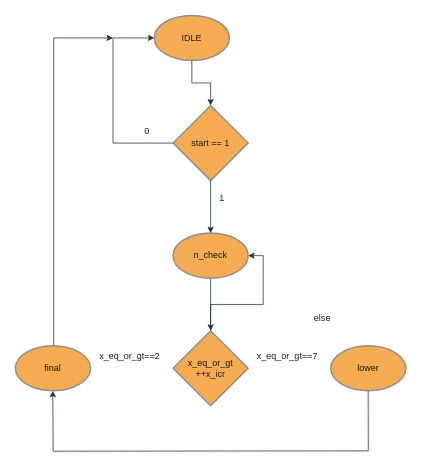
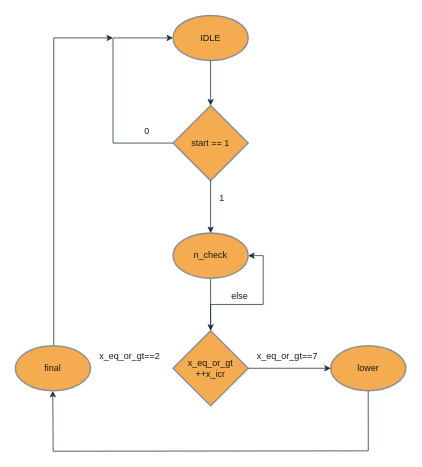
  <mxCell id="0" />
  <mxCell id="1" parent="0" />
  <mxCell id="2" style="edgeStyle=orthogonalEdgeStyle;rounded=0;orthogonalLoop=1;jettySize=auto;html=1;strokeColor=#182E3E;fontColor=#1A1A1A;entryX=0;entryY=0.5;entryDx=0;entryDy=0;entryPerimeter=0;" edge="1" parent="1" target="4"><mxGeometry relative="1" as="geometry"><mxPoint x="229.97" y="40.03" as="targetPoint" /><mxPoint x="239.97" y="190.064" as="sourcePoint" /><Array as="points"><mxPoint x="150" y="190" /><mxPoint x="150" y="50" /></Array></mxGeometry></mxCell>
  <mxCell id="3" value="start == 1" style="strokeWidth=2;html=1;shape=mxgraph.flowchart.decision;whiteSpace=wrap;strokeColor=#909090;fontColor=#1A1A1A;fillColor=#F5AB50;" vertex="1" parent="1"><mxGeometry x="230" y="140" width="100" height="100" as="geometry" /></mxCell>
- <mxCell id="4" value="IDLE" style="strokeWidth=2;html=1;shape=mxgraph.flowchart.start_1;whiteSpace=wrap;strokeColor=#909090;fontColor=#1A1A1A;fillColor=#F5AB50;" vertex="1" parent="1"><mxGeometry x="205" y="20" width="100" height="60" as="geometry" /></mxCell>
+ <mxCell id="4" value="IDLE" style="strokeWidth=2;html=1;shape=mxgraph.flowchart.start_1;whiteSpace=wrap;strokeColor=#909090;fontColor=#1A1A1A;fillColor=#F5AB50;" vertex="1" parent="1"><mxGeometry x="230" y="20" width="100" height="60" as="geometry" /></mxCell>
  <mxCell id="5" value="0" style="text;whiteSpace=wrap;html=1;fontColor=#1A1A1A;" vertex="1" parent="1"><mxGeometry x="190" y="160" width="16" height="30" as="geometry" /></mxCell>
  <mxCell id="6" style="edgeStyle=orthogonalEdgeStyle;rounded=0;orthogonalLoop=1;jettySize=auto;html=1;entryX=0.5;entryY=0;entryDx=0;entryDy=0;entryPerimeter=0;strokeColor=#182E3E;fontColor=#1A1A1A;" edge="1" parent="1" source="4" target="3"><mxGeometry relative="1" as="geometry" /></mxCell>
  <mxCell id="7" value="1" style="text;whiteSpace=wrap;html=1;fontColor=#1A1A1A;" vertex="1" parent="1"><mxGeometry x="290" y="250" width="16" height="30" as="geometry" /></mxCell>
  <mxCell id="8" style="edgeStyle=orthogonalEdgeStyle;rounded=0;orthogonalLoop=1;jettySize=auto;html=1;strokeColor=#182E3E;fontColor=#1A1A1A;" edge="1" parent="1" source="9" target="15"><mxGeometry relative="1" as="geometry" /></mxCell>
  <mxCell id="9" value="n_check" style="strokeWidth=2;html=1;shape=mxgraph.flowchart.start_1;whiteSpace=wrap;strokeColor=#909090;fontColor=#1A1A1A;fillColor=#F5AB50;" vertex="1" parent="1"><mxGeometry x="230" y="310" width="100" height="60" as="geometry" /></mxCell>
  <mxCell id="10" style="edgeStyle=orthogonalEdgeStyle;rounded=0;orthogonalLoop=1;jettySize=auto;html=1;entryX=0.5;entryY=0;entryDx=0;entryDy=0;entryPerimeter=0;strokeColor=#182E3E;fontColor=#1A1A1A;" edge="1" parent="1" source="3" target="9"><mxGeometry relative="1" as="geometry" /></mxCell>
  <mxCell id="11" style="edgeStyle=orthogonalEdgeStyle;rounded=0;orthogonalLoop=1;jettySize=auto;html=1;strokeColor=#182E3E;fontColor=#1A1A1A;" edge="1" parent="1"><mxGeometry relative="1" as="geometry"><mxPoint x="69.76" y="520" as="targetPoint" /><mxPoint x="490" y="600" as="sourcePoint" /></mxGeometry></mxCell>
  <mxCell id="12" value="lower" style="strokeWidth=2;html=1;shape=mxgraph.flowchart.start_1;whiteSpace=wrap;strokeColor=#909090;fontColor=#1A1A1A;fillColor=#F5AB50;" vertex="1" parent="1"><mxGeometry x="440" y="460" width="100" height="60" as="geometry" /></mxCell>
  <mxCell id="13" style="edgeStyle=orthogonalEdgeStyle;rounded=0;orthogonalLoop=1;jettySize=auto;html=1;strokeColor=#182E3E;fontColor=#1A1A1A;" edge="1" parent="1"><mxGeometry relative="1" as="geometry"><mxPoint x="150" y="50" as="targetPoint" /><mxPoint x="40" y="490.004" as="sourcePoint" /><Array as="points"><mxPoint x="71" y="489.97" /><mxPoint x="71" y="49.97" /></Array></mxGeometry></mxCell>
  <mxCell id="14" value="&lt;div&gt;final&lt;/div&gt;" style="strokeWidth=2;html=1;shape=mxgraph.flowchart.start_1;whiteSpace=wrap;strokeColor=#909090;fontColor=#1A1A1A;fillColor=#F5AB50;" vertex="1" parent="1"><mxGeometry x="20" y="460" width="100" height="60" as="geometry" /></mxCell>
  <mxCell id="15" value="&lt;div&gt;x_eq_or_gt &lt;br&gt;&lt;/div&gt;&lt;div&gt;++x_icr&lt;br&gt;&lt;/div&gt;" style="strokeWidth=2;html=1;shape=mxgraph.flowchart.decision;whiteSpace=wrap;strokeColor=#909090;fontColor=#1A1A1A;fillColor=#F5AB50;" vertex="1" parent="1"><mxGeometry x="230" y="440" width="100" height="100" as="geometry" /></mxCell>
+ <mxCell id="16" style="edgeStyle=orthogonalEdgeStyle;rounded=0;orthogonalLoop=1;jettySize=auto;html=1;entryX=0;entryY=0.5;entryDx=0;entryDy=0;entryPerimeter=0;strokeColor=#182E3E;fontColor=#1A1A1A;" edge="1" parent="1" source="15" target="12"><mxGeometry relative="1" as="geometry" /></mxCell>
  <mxCell id="17" value="x_eq_or_gt==2" style="text;whiteSpace=wrap;html=1;fontColor=#1A1A1A;" vertex="1" parent="1"><mxGeometry x="130" y="460" width="100" height="30" as="geometry" /></mxCell>
  <mxCell id="18" value="x_eq_or_gt==7 " style="text;whiteSpace=wrap;html=1;fontColor=#1A1A1A;" vertex="1" parent="1"><mxGeometry x="340" y="460" width="90" height="30" as="geometry" /></mxCell>
  <mxCell id="19" value="" style="endArrow=none;html=1;rounded=0;strokeColor=#182E3E;fontColor=#1A1A1A;" edge="1" parent="1"><mxGeometry width="50" height="50" relative="1" as="geometry"><mxPoint x="490" y="600" as="sourcePoint" /><mxPoint x="489.86" y="520" as="targetPoint" /></mxGeometry></mxCell>
  <mxCell id="20" style="edgeStyle=orthogonalEdgeStyle;rounded=0;orthogonalLoop=1;jettySize=auto;html=1;entryX=1;entryY=0.5;entryDx=0;entryDy=0;entryPerimeter=0;strokeColor=#182E3E;fontColor=#1A1A1A;" edge="1" parent="1" source="15" target="9"><mxGeometry relative="1" as="geometry" /></mxCell>
- <mxCell id="21" value="else" style="text;whiteSpace=wrap;html=1;fontColor=#1A1A1A;" vertex="1" parent="1"><mxGeometry x="416" y="410" width="44" height="30" as="geometry" /></mxCell>
+ <mxCell id="21" value="else" style="text;whiteSpace=wrap;html=1;fontColor=#1A1A1A;" vertex="1" parent="1"><mxGeometry x="306" y="380" width="44" height="30" as="geometry" /></mxCell>
